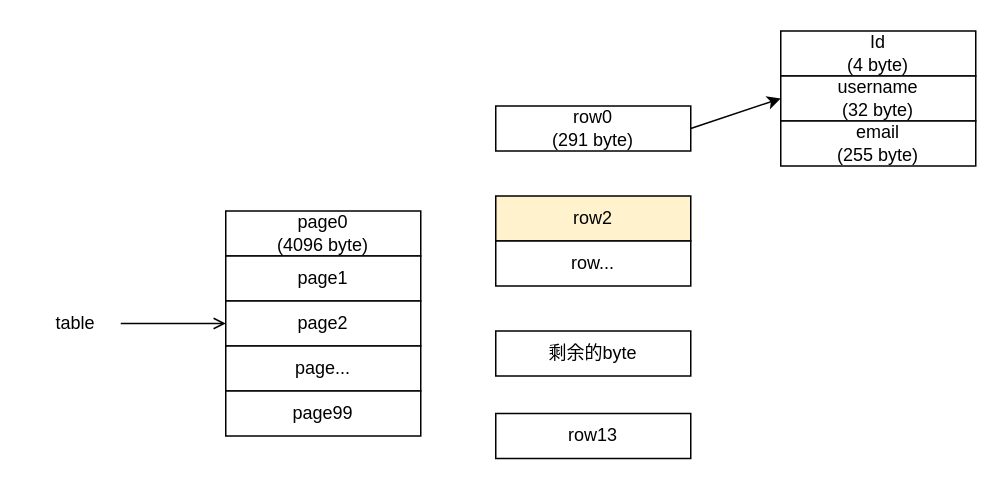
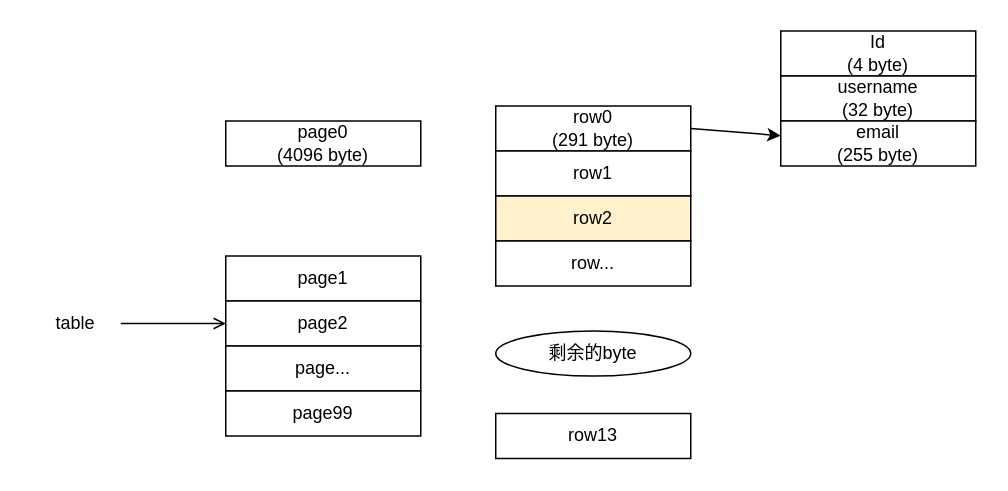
  <mxCell id="0" />
  <mxCell id="1" parent="0" />
- <mxCell id="2" value="page0&lt;br&gt;(4096 byte)" style="rounded=0;whiteSpace=wrap;html=1;" vertex="1" parent="1"><mxGeometry x="150" y="140" width="130" height="30" as="geometry" /></mxCell>
+ <mxCell id="2" value="page0&lt;br&gt;(4096 byte)" style="rounded=0;whiteSpace=wrap;html=1;" vertex="1" parent="1"><mxGeometry x="150" y="80" width="130" height="30" as="geometry" /></mxCell>
  <mxCell id="3" value="page1" style="rounded=0;whiteSpace=wrap;html=1;" vertex="1" parent="1"><mxGeometry x="150" y="170" width="130" height="30" as="geometry" /></mxCell>
  <mxCell id="4" value="page2" style="rounded=0;whiteSpace=wrap;html=1;" vertex="1" parent="1"><mxGeometry x="150" y="200" width="130" height="30" as="geometry" /></mxCell>
  <mxCell id="5" value="page..." style="rounded=0;whiteSpace=wrap;html=1;" vertex="1" parent="1"><mxGeometry x="150" y="230" width="130" height="30" as="geometry" /></mxCell>
  <mxCell id="6" value="page99" style="rounded=0;whiteSpace=wrap;html=1;" vertex="1" parent="1"><mxGeometry x="150" y="260" width="130" height="30" as="geometry" /></mxCell>
  <mxCell id="7" style="edgeStyle=none;html=1;exitX=1;exitY=0.5;exitDx=0;exitDy=0;entryX=0;entryY=0.5;entryDx=0;entryDy=0;endArrow=open;" edge="1" parent="1" source="8" target="4"><mxGeometry relative="1" as="geometry" /></mxCell>
  <mxCell id="8" value="table" style="text;html=1;strokeColor=none;fillColor=none;align=center;verticalAlign=middle;whiteSpace=wrap;rounded=0;" vertex="1" parent="1"><mxGeometry x="20" y="200" width="60" height="30" as="geometry" /></mxCell>
- <mxCell id="9" style="edgeStyle=none;html=1;exitX=1;exitY=0.5;exitDx=0;exitDy=0;entryX=0;entryY=0.5;entryDx=0;entryDy=0;" edge="1" parent="1" source="10" target="17"><mxGeometry relative="1" as="geometry" /></mxCell>
+ <mxCell id="9" style="edgeStyle=none;html=1;exitX=1;exitY=0.5;exitDx=0;exitDy=0;" edge="1" parent="1" source="10" target="18"><mxGeometry relative="1" as="geometry" /></mxCell>
  <mxCell id="10" value="row0&lt;br&gt;(291 byte)" style="rounded=0;whiteSpace=wrap;html=1;" vertex="1" parent="1"><mxGeometry x="330" y="70" width="130" height="30" as="geometry" /></mxCell>
+ <mxCell id="11" value="row1" style="rounded=0;whiteSpace=wrap;html=1;" vertex="1" parent="1"><mxGeometry x="330" y="100" width="130" height="30" as="geometry" /></mxCell>
  <mxCell id="12" value="row2" style="rounded=0;whiteSpace=wrap;html=1;fillColor=#fff2cc;" vertex="1" parent="1"><mxGeometry x="330" y="130" width="130" height="30" as="geometry" /></mxCell>
  <mxCell id="13" value="row..." style="rounded=0;whiteSpace=wrap;html=1;" vertex="1" parent="1"><mxGeometry x="330" y="160" width="130" height="30" as="geometry" /></mxCell>
  <mxCell id="14" value="row13" style="rounded=0;whiteSpace=wrap;html=1;" vertex="1" parent="1"><mxGeometry x="330" y="275" width="130" height="30" as="geometry" /></mxCell>
- <mxCell id="15" value="剩余的byte" style="rounded=0;whiteSpace=wrap;html=1;" vertex="1" parent="1"><mxGeometry x="330" y="220" width="130" height="30" as="geometry" /></mxCell>
+ <mxCell id="15" value="剩余的byte" style="ellipse;whiteSpace=wrap;html=1;" vertex="1" parent="1"><mxGeometry x="330" y="220" width="130" height="30" as="geometry" /></mxCell>
  <mxCell id="16" value="Id&lt;br&gt;(4 byte)" style="rounded=0;whiteSpace=wrap;html=1;" vertex="1" parent="1"><mxGeometry x="520" y="20" width="130" height="30" as="geometry" /></mxCell>
  <mxCell id="17" value="username&lt;br&gt;(32 byte)" style="rounded=0;whiteSpace=wrap;html=1;" vertex="1" parent="1"><mxGeometry x="520" y="50" width="130" height="30" as="geometry" /></mxCell>
  <mxCell id="18" value="email&lt;br&gt;(255 byte)" style="rounded=0;whiteSpace=wrap;html=1;" vertex="1" parent="1"><mxGeometry x="520" y="80" width="130" height="30" as="geometry" /></mxCell>
